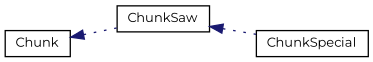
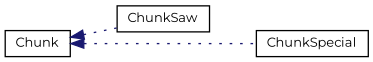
  digraph {
    fontname=Montserrat
    rankdir=LR
    node [color=black fillcolor=white fontname=Montserrat fontsize=10 shape=record style=filled]
    edge [color=midnightblue dir=back fontname=Montserrat fontsize=10 labelfontname=Helvetica labelfontsize=10 style=dotted]
    n1 [height=0.2 label=Chunk width=0.4]
    n2 [height=0.2 label=ChunkSaw width=0.4]
    n3 [height=0.2 label=ChunkSpecial width=0.4]
    n1 -> n2
-   n2 -> n3
+   n1 -> n3
  }
